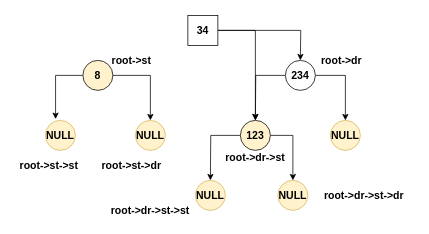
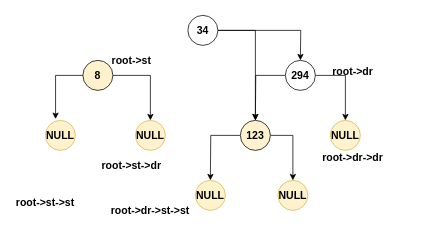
  <mxCell id="0" />
  <mxCell id="1" parent="0" />
  <mxCell id="2" style="edgeStyle=orthogonalEdgeStyle;rounded=0;orthogonalLoop=1;jettySize=auto;html=1;entryX=0.5;entryY=0;entryDx=0;entryDy=0;" parent="1" source="4" edge="1"><mxGeometry relative="1" as="geometry"><mxPoint x="400" y="80" as="targetPoint" /></mxGeometry></mxCell>
  <mxCell id="3" style="edgeStyle=orthogonalEdgeStyle;rounded=0;orthogonalLoop=1;jettySize=auto;html=1;" parent="1" source="4" target="11" edge="1"><mxGeometry relative="1" as="geometry" /></mxCell>
- <mxCell id="4" value="&lt;b&gt;&lt;font style=&quot;font-size: 14px&quot;&gt;34&lt;/font&gt;&lt;/b&gt;" style="whiteSpace=wrap;html=1;aspect=fixed;rounded=0;" parent="1" vertex="1"><mxGeometry x="250" y="20" width="40" height="40" as="geometry" /></mxCell>
+ <mxCell id="4" value="&lt;b&gt;&lt;font style=&quot;font-size: 14px&quot;&gt;34&lt;/font&gt;&lt;/b&gt;" style="ellipse;whiteSpace=wrap;html=1;aspect=fixed;" parent="1" vertex="1"><mxGeometry x="250" y="20" width="40" height="40" as="geometry" /></mxCell>
  <mxCell id="5" style="edgeStyle=orthogonalEdgeStyle;rounded=0;orthogonalLoop=1;jettySize=auto;html=1;entryX=0.5;entryY=0;entryDx=0;entryDy=0;" parent="1" source="7" edge="1"><mxGeometry relative="1" as="geometry"><mxPoint x="340" y="160" as="targetPoint" /></mxGeometry></mxCell>
  <mxCell id="6" style="edgeStyle=orthogonalEdgeStyle;rounded=0;orthogonalLoop=1;jettySize=auto;html=1;entryX=0.5;entryY=0;entryDx=0;entryDy=0;" parent="1" source="7" target="8" edge="1"><mxGeometry relative="1" as="geometry" /></mxCell>
- <mxCell id="7" value="&lt;b&gt;&lt;font style=&quot;font-size: 14px&quot;&gt;234&lt;/font&gt;&lt;/b&gt;" style="ellipse;whiteSpace=wrap;html=1;aspect=fixed;" parent="1" vertex="1"><mxGeometry x="380" y="80" width="40" height="40" as="geometry" /></mxCell>
+ <mxCell id="7" value="&lt;b&gt;&lt;font style=&quot;font-size: 14px&quot;&gt;294&lt;/font&gt;&lt;/b&gt;" style="ellipse;whiteSpace=wrap;html=1;aspect=fixed;" parent="1" vertex="1"><mxGeometry x="380" y="80" width="40" height="40" as="geometry" /></mxCell>
  <mxCell id="8" value="&lt;b&gt;&lt;font style=&quot;font-size: 14px&quot;&gt;NULL&lt;/font&gt;&lt;/b&gt;" style="ellipse;whiteSpace=wrap;html=1;aspect=fixed;fillColor=#fff2cc;strokeColor=#d6b656;" parent="1" vertex="1"><mxGeometry x="440" y="160" width="40" height="40" as="geometry" /></mxCell>
  <mxCell id="9" style="edgeStyle=orthogonalEdgeStyle;rounded=0;orthogonalLoop=1;jettySize=auto;html=1;entryX=0.5;entryY=0;entryDx=0;entryDy=0;" parent="1" source="11" edge="1"><mxGeometry relative="1" as="geometry"><mxPoint x="280" y="240" as="targetPoint" /></mxGeometry></mxCell>
  <mxCell id="10" style="edgeStyle=orthogonalEdgeStyle;rounded=0;orthogonalLoop=1;jettySize=auto;html=1;entryX=0.5;entryY=0;entryDx=0;entryDy=0;" parent="1" source="11" target="12" edge="1"><mxGeometry relative="1" as="geometry" /></mxCell>
  <mxCell id="11" value="&lt;b&gt;&lt;font style=&quot;font-size: 14px&quot;&gt;123&lt;/font&gt;&lt;/b&gt;" style="ellipse;whiteSpace=wrap;html=1;aspect=fixed;fillColor=#fff2cc;" parent="1" vertex="1"><mxGeometry x="320" y="160" width="40" height="40" as="geometry" /></mxCell>
  <mxCell id="12" value="&lt;b&gt;&lt;font style=&quot;font-size: 14px&quot;&gt;NULL&lt;/font&gt;&lt;/b&gt;" style="ellipse;whiteSpace=wrap;html=1;aspect=fixed;fillColor=#fff2cc;strokeColor=#d6b656;" parent="1" vertex="1"><mxGeometry x="370" y="240" width="40" height="40" as="geometry" /></mxCell>
  <mxCell id="13" style="edgeStyle=orthogonalEdgeStyle;rounded=0;orthogonalLoop=1;jettySize=auto;html=1;entryX=0.34;entryY=-0.045;entryDx=0;entryDy=0;entryPerimeter=0;" parent="1" source="15" target="16" edge="1"><mxGeometry relative="1" as="geometry" /></mxCell>
  <mxCell id="14" style="edgeStyle=orthogonalEdgeStyle;rounded=0;orthogonalLoop=1;jettySize=auto;html=1;entryX=0.5;entryY=0;entryDx=0;entryDy=0;" parent="1" source="15" target="17" edge="1"><mxGeometry relative="1" as="geometry" /></mxCell>
  <mxCell id="15" value="&lt;b&gt;&lt;font style=&quot;font-size: 14px&quot;&gt;8&lt;/font&gt;&lt;/b&gt;" style="ellipse;whiteSpace=wrap;html=1;aspect=fixed;fillColor=#fff2cc;" parent="1" vertex="1"><mxGeometry x="110" y="80" width="40" height="40" as="geometry" /></mxCell>
  <mxCell id="16" value="&lt;b&gt;&lt;font style=&quot;font-size: 14px&quot;&gt;NULL&lt;/font&gt;&lt;/b&gt;" style="ellipse;whiteSpace=wrap;html=1;aspect=fixed;fillColor=#fff2cc;strokeColor=#d6b656;" parent="1" vertex="1"><mxGeometry x="60" y="160" width="40" height="40" as="geometry" /></mxCell>
  <mxCell id="17" value="&lt;b&gt;&lt;font style=&quot;font-size: 14px&quot;&gt;NULL&lt;/font&gt;&lt;/b&gt;" style="ellipse;whiteSpace=wrap;html=1;aspect=fixed;fillColor=#fff2cc;strokeColor=#d6b656;" parent="1" vertex="1"><mxGeometry x="180" y="160" width="40" height="40" as="geometry" /></mxCell>
  <mxCell id="18" value="&lt;b&gt;&lt;font style=&quot;font-size: 14px&quot;&gt;root-&amp;gt;st&lt;/font&gt;&lt;/b&gt;" style="text;html=1;strokeColor=none;fillColor=none;align=center;verticalAlign=middle;whiteSpace=wrap;rounded=0;" parent="1" vertex="1"><mxGeometry x="140" y="70" width="70" height="20" as="geometry" /></mxCell>
- <mxCell id="19" value="&lt;b&gt;&lt;font style=&quot;font-size: 14px&quot;&gt;root-&amp;gt;st-&amp;gt;st&lt;/font&gt;&lt;/b&gt;" style="text;html=1;strokeColor=none;fillColor=none;align=center;verticalAlign=middle;whiteSpace=wrap;rounded=0;" parent="1" vertex="1"><mxGeometry x="20" y="210" width="90" height="20" as="geometry" /></mxCell>
+ <mxCell id="19" value="&lt;b&gt;&lt;font style=&quot;font-size: 14px&quot;&gt;root-&amp;gt;st-&amp;gt;st&lt;/font&gt;&lt;/b&gt;" style="text;html=1;strokeColor=none;fillColor=none;align=center;verticalAlign=middle;whiteSpace=wrap;rounded=0;" parent="1" vertex="1"><mxGeometry x="15" y="260" width="90" height="20" as="geometry" /></mxCell>
  <mxCell id="20" value="&lt;b&gt;&lt;font style=&quot;font-size: 14px&quot;&gt;root-&amp;gt;st-&amp;gt;dr&lt;/font&gt;&lt;/b&gt;" style="text;html=1;strokeColor=none;fillColor=none;align=center;verticalAlign=middle;whiteSpace=wrap;rounded=0;" parent="1" vertex="1"><mxGeometry x="125" y="210" width="100" height="20" as="geometry" /></mxCell>
- <mxCell id="21" value="&lt;b&gt;&lt;font style=&quot;font-size: 14px&quot;&gt;root-&amp;gt;dr&lt;/font&gt;&lt;/b&gt;" style="text;html=1;strokeColor=none;fillColor=none;align=center;verticalAlign=middle;whiteSpace=wrap;rounded=0;" parent="1" vertex="1"><mxGeometry x="420" y="70" width="70" height="20" as="geometry" /></mxCell>
- <mxCell id="23" value="&lt;b&gt;&lt;font style=&quot;font-size: 14px&quot;&gt;root-&amp;gt;dr-&amp;gt;st&lt;/font&gt;&lt;/b&gt;" style="text;html=1;strokeColor=none;fillColor=none;align=center;verticalAlign=middle;whiteSpace=wrap;rounded=0;" parent="1" vertex="1"><mxGeometry x="290" y="200" width="100" height="20" as="geometry" /></mxCell>
+ <mxCell id="21" value="&lt;b&gt;&lt;font style=&quot;font-size: 14px&quot;&gt;root-&amp;gt;dr&lt;/font&gt;&lt;/b&gt;" style="text;html=1;strokeColor=none;fillColor=none;align=center;verticalAlign=middle;whiteSpace=wrap;rounded=0;" parent="1" vertex="1"><mxGeometry x="435" y="85" width="70" height="20" as="geometry" /></mxCell>
+ <mxCell id="22" value="&lt;b&gt;&lt;font style=&quot;font-size: 14px&quot;&gt;root-&amp;gt;dr-&amp;gt;dr&lt;/font&gt;&lt;/b&gt;" style="text;html=1;strokeColor=none;fillColor=none;align=center;verticalAlign=middle;whiteSpace=wrap;rounded=0;" parent="1" vertex="1"><mxGeometry x="420" y="200" width="100" height="20" as="geometry" /></mxCell>
  <mxCell id="24" value="&lt;b&gt;&lt;font style=&quot;font-size: 14px&quot;&gt;root-&amp;gt;dr-&amp;gt;st-&amp;gt;st&lt;/font&gt;&lt;/b&gt;" style="text;html=1;strokeColor=none;fillColor=none;align=center;verticalAlign=middle;whiteSpace=wrap;rounded=0;" parent="1" vertex="1"><mxGeometry x="135" y="270" width="130" height="20" as="geometry" /></mxCell>
- <mxCell id="25" value="&lt;b&gt;&lt;font style=&quot;font-size: 14px&quot;&gt;root-&amp;gt;dr-&amp;gt;st-&amp;gt;dr&lt;/font&gt;&lt;/b&gt;" style="text;html=1;strokeColor=none;fillColor=none;align=center;verticalAlign=middle;whiteSpace=wrap;rounded=0;" parent="1" vertex="1"><mxGeometry x="420" y="250" width="130" height="20" as="geometry" /></mxCell>
  <mxCell id="26" value="&lt;b&gt;&lt;font style=&quot;font-size: 14px&quot;&gt;NULL&lt;/font&gt;&lt;/b&gt;" style="ellipse;whiteSpace=wrap;html=1;aspect=fixed;fillColor=#fff2cc;strokeColor=#d6b656;" vertex="1" parent="1"><mxGeometry x="260" y="240" width="40" height="40" as="geometry" /></mxCell>
